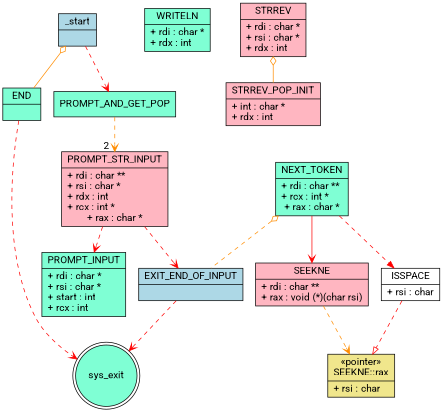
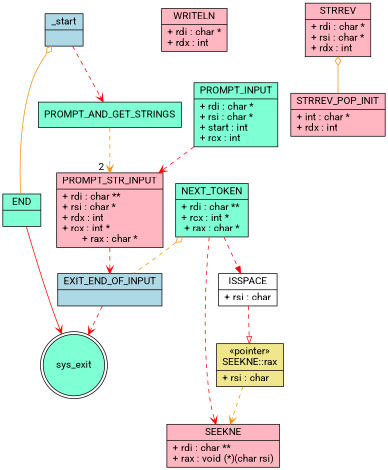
  digraph {
    fontname=Roboto
    node [fillcolor=aquamarine fontname=Roboto shape=record style=filled]
    edge [color=red fontname=Roboto arrowhead=vee style=dashed]
    _start [fillcolor=lightblue label="{\N|}"]
    END [label="{\N|}"]
-   PROMPT_AND_GET_STRINGS [label=PROMPT_AND_GET_POP]
+   PROMPT_AND_GET_STRINGS
    sys_exit [shape=doublecircle]
    PROMPT_STR_INPUT [fillcolor=lightpink label="{\N|+ rdi : char **\l+ rsi : char *\l+ rdx : int\l+ rcx : int *\l+ rax : char *}"]
    PROMPT_INPUT [label="{\N|+ rdi : char *\l+ rsi : char *\l+ start : int\l+ rcx : int\l}"]
    EXIT_END_OF_INPUT [fillcolor=lightblue label="{\N|}"]
    NEXT_TOKEN [label="{\N|+ rdi : char **\l+ rcx : int *\l+ rax : char *}"]
    SEEKNE [fillcolor=lightpink label="{\N|+ rdi : char **\l+ rax : void (*)(char rsi)\l}"]
    ISSPACE [fillcolor=white label="{\N|+ rsi : char\l}"]
    n11 [fillcolor=khaki label="{&laquo;pointer&raquo;\nSEEKNE::rax|+ rsi : char\l}"]
-   WRITELN [label="{\N|+ rdi : char *\l+ rdx : int\l}"]
+   WRITELN [fillcolor=lightpink label="{\N|+ rdi : char *\l+ rdx : int\l}"]
    STRREV [fillcolor=lightpink label="{\N|+ rdi : char *\l+ rsi : char *\l+ rdx : int\l}"]
    STRREV_POP_INIT [fillcolor=lightpink label="{\N|+ int : char *\l+ rdx : int\l}"]
    _start -> END [arrowtail=odiamond color=darkorange dir=back arrowhead="" style=""]
    _start -> PROMPT_AND_GET_STRINGS
-   END -> sys_exit
+   END -> sys_exit [style=solid]
    PROMPT_AND_GET_STRINGS -> PROMPT_STR_INPUT [color=darkorange headlabel="2  "]
-   PROMPT_STR_INPUT -> PROMPT_INPUT
+   PROMPT_INPUT -> PROMPT_STR_INPUT
    PROMPT_STR_INPUT -> EXIT_END_OF_INPUT
    EXIT_END_OF_INPUT -> sys_exit
    NEXT_TOKEN -> EXIT_END_OF_INPUT [arrowtail=odiamond color=darkorange dir=back arrowhead=""]
-   NEXT_TOKEN -> SEEKNE [style=solid]
+   NEXT_TOKEN -> SEEKNE
    NEXT_TOKEN -> ISSPACE [arrowhead=normal]
-   SEEKNE -> n11 [color=darkorange]
+   n11 -> SEEKNE [color=darkorange]
    ISSPACE -> n11 [arrowhead=empty]
    STRREV -> STRREV_POP_INIT [arrowtail=odiamond color=darkorange dir=back arrowhead="" style=""]
  }
